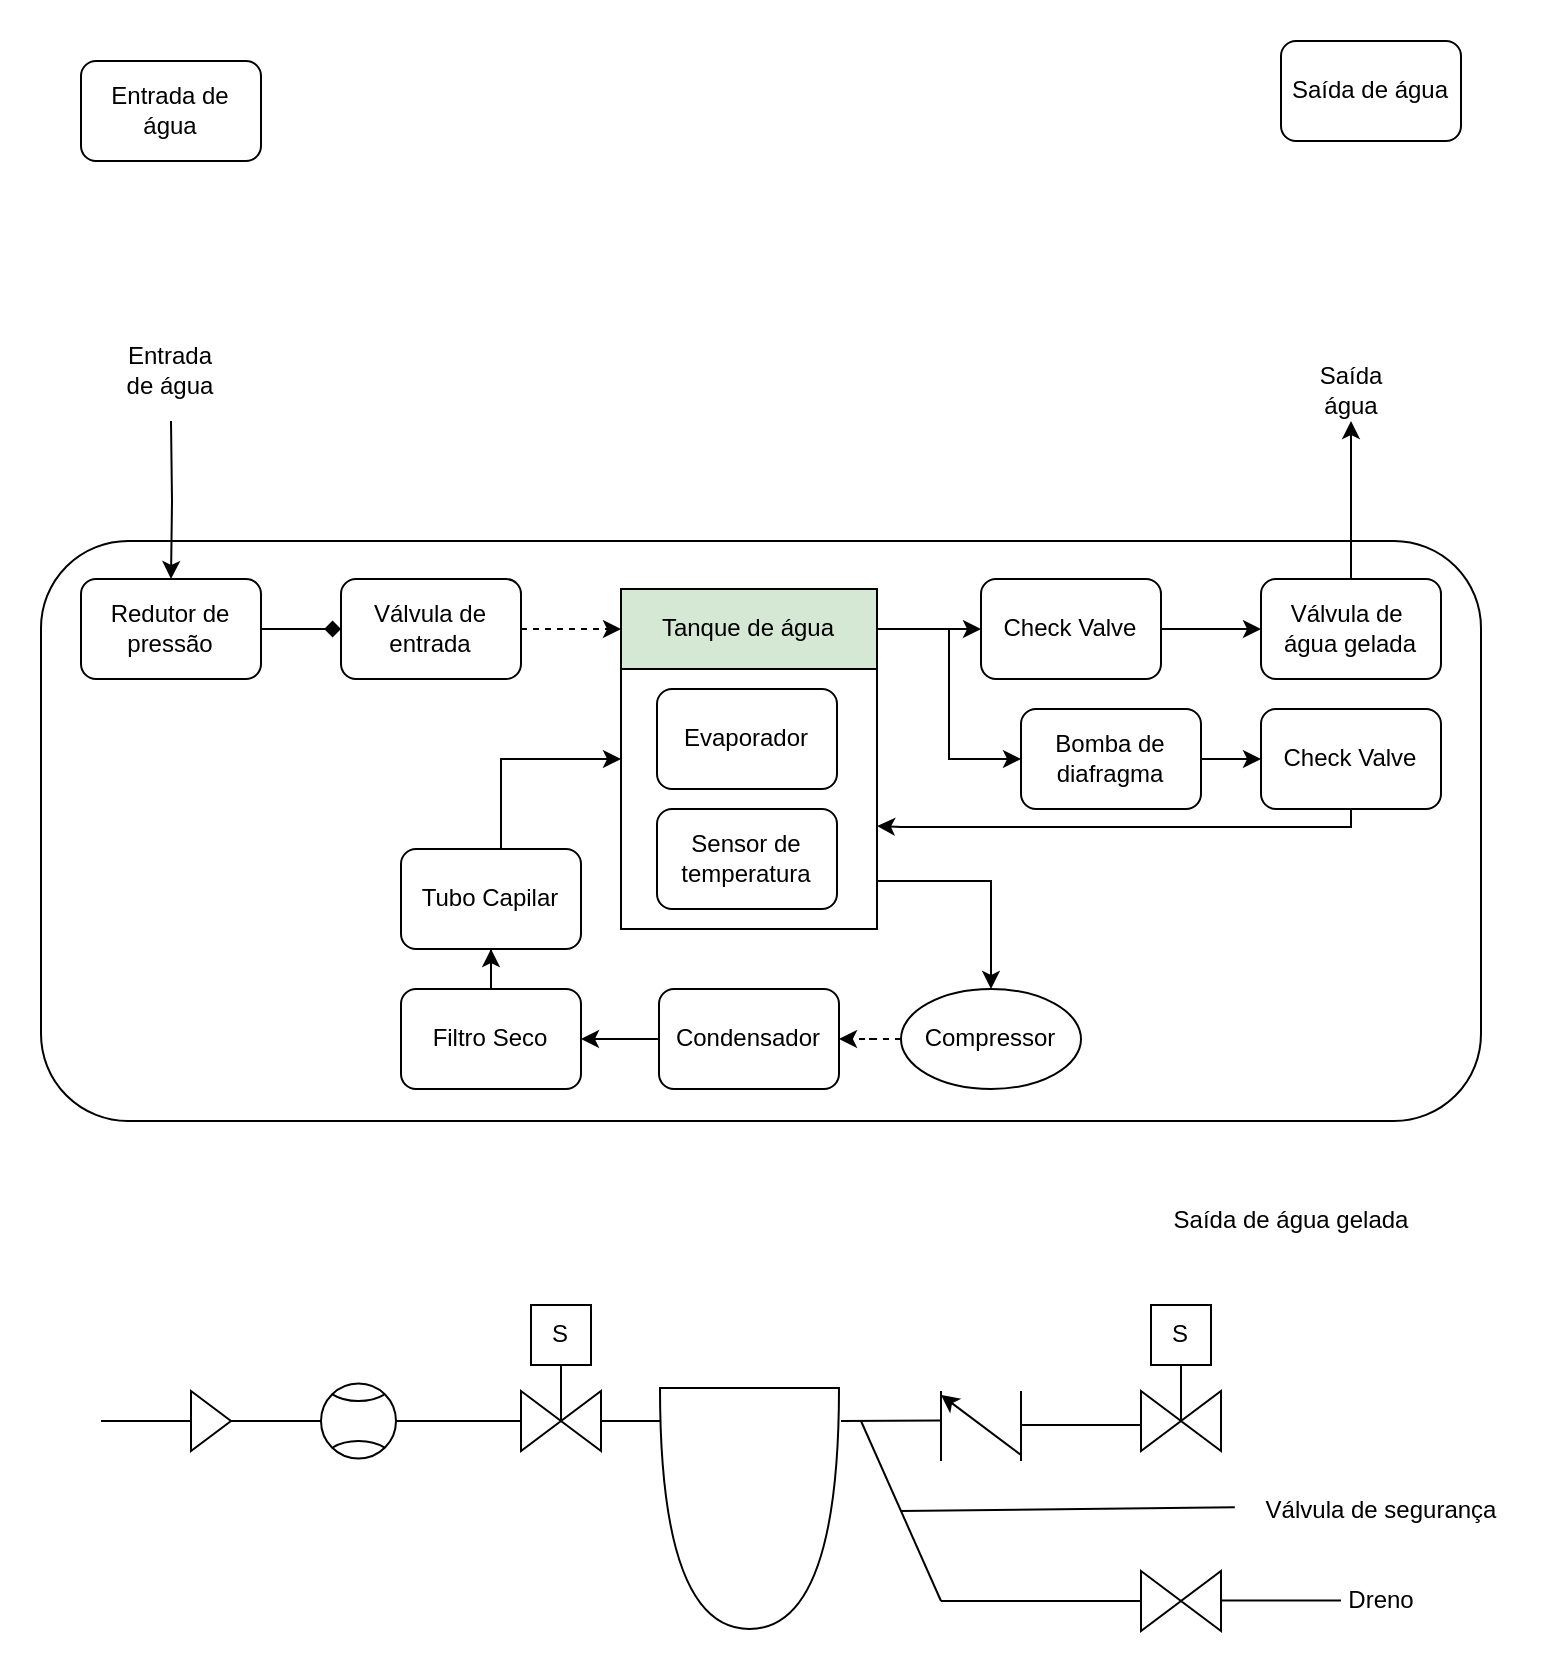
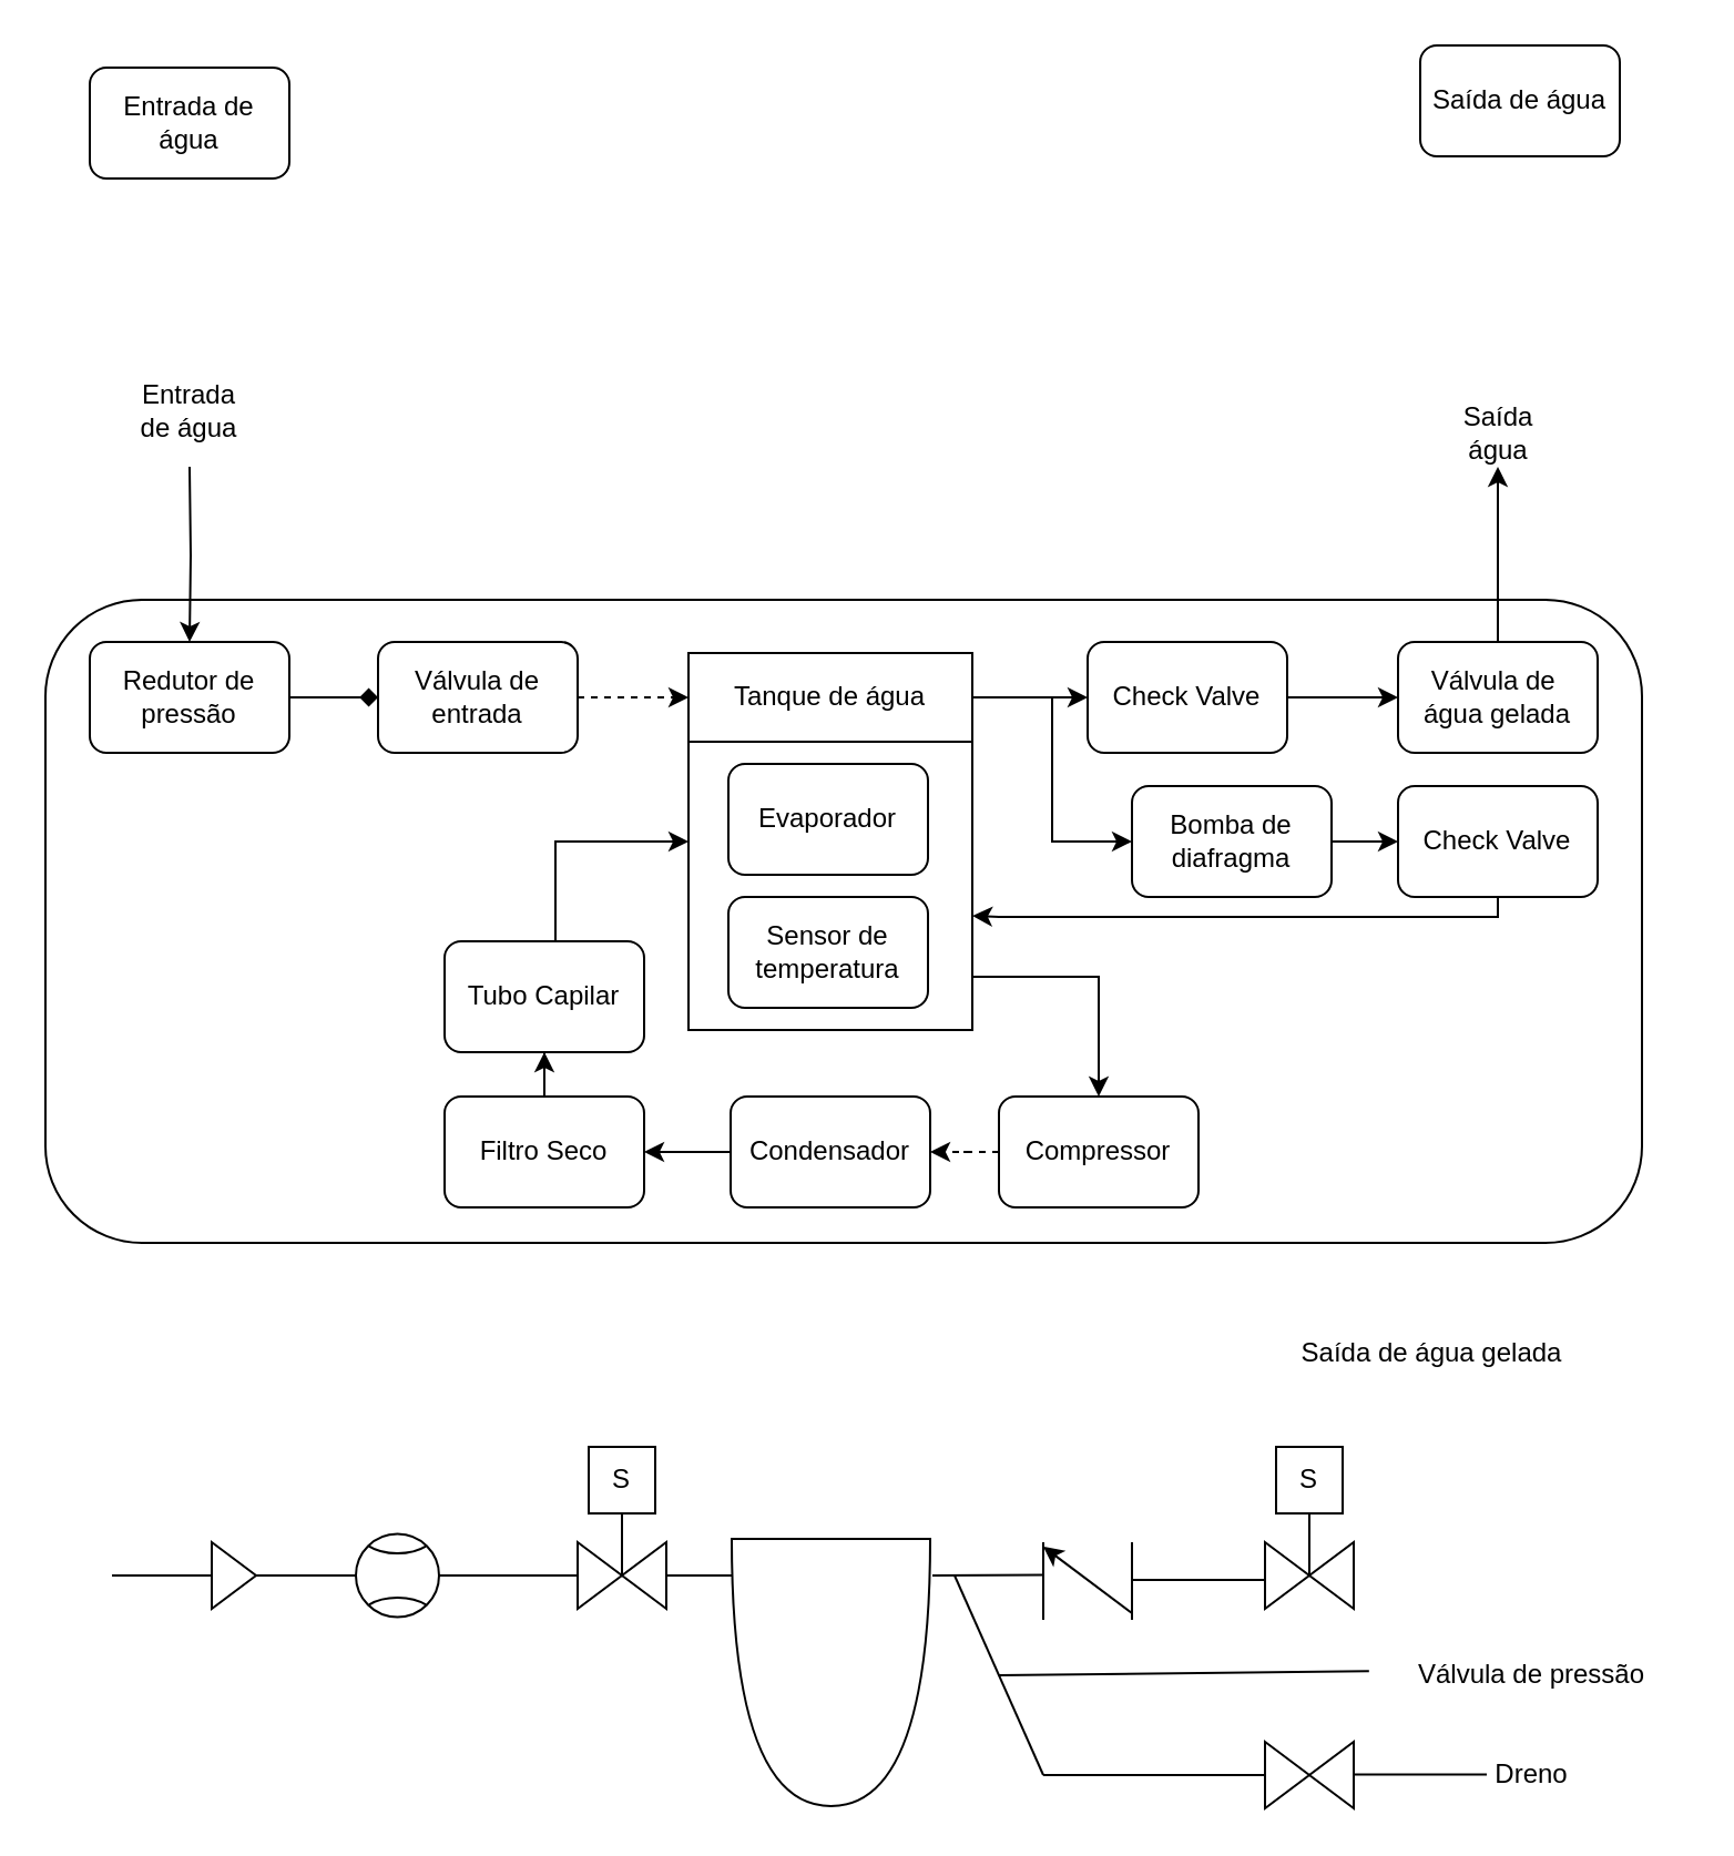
  <mxCell id="0" />
  <mxCell id="1" parent="0" />
  <mxCell id="2" value="" style="rounded=1;whiteSpace=wrap;html=1;glass=0;" parent="1" vertex="1"><mxGeometry x="20" y="270" width="720" height="290" as="geometry" /></mxCell>
  <mxCell id="3" value="" style="edgeStyle=orthogonalEdgeStyle;rounded=0;orthogonalLoop=1;jettySize=auto;html=1;" parent="1" target="20" edge="1"><mxGeometry relative="1" as="geometry"><mxPoint x="85" y="210" as="sourcePoint" /></mxGeometry></mxCell>
  <mxCell id="4" value="" style="edgeStyle=orthogonalEdgeStyle;rounded=0;orthogonalLoop=1;jettySize=auto;html=1;dashed=1;" parent="1" source="5" target="7" edge="1"><mxGeometry relative="1" as="geometry" /></mxCell>
- <mxCell id="5" value="Compressor" style="ellipse;whiteSpace=wrap;html=1;" parent="1" vertex="1"><mxGeometry x="450" y="494" width="90" height="50" as="geometry" /></mxCell>
+ <mxCell id="5" value="Compressor" style="rounded=1;whiteSpace=wrap;html=1;" parent="1" vertex="1"><mxGeometry x="450" y="494" width="90" height="50" as="geometry" /></mxCell>
  <mxCell id="6" value="" style="edgeStyle=orthogonalEdgeStyle;rounded=0;orthogonalLoop=1;jettySize=auto;html=1;" parent="1" source="7" target="9" edge="1"><mxGeometry relative="1" as="geometry" /></mxCell>
  <mxCell id="7" value="Condensador" style="rounded=1;whiteSpace=wrap;html=1;" parent="1" vertex="1"><mxGeometry x="329" y="494" width="90" height="50" as="geometry" /></mxCell>
  <mxCell id="8" value="" style="edgeStyle=orthogonalEdgeStyle;rounded=0;orthogonalLoop=1;jettySize=auto;html=1;" parent="1" source="9" target="11" edge="1"><mxGeometry relative="1" as="geometry" /></mxCell>
  <mxCell id="9" value="Filtro Seco" style="rounded=1;whiteSpace=wrap;html=1;" parent="1" vertex="1"><mxGeometry x="200" y="494" width="90" height="50" as="geometry" /></mxCell>
  <mxCell id="10" style="edgeStyle=orthogonalEdgeStyle;rounded=0;orthogonalLoop=1;jettySize=auto;html=1;entryX=0;entryY=0.5;entryDx=0;entryDy=0;" parent="1" source="11" target="15" edge="1"><mxGeometry relative="1" as="geometry"><Array as="points"><mxPoint x="250" y="379" /></Array></mxGeometry></mxCell>
  <mxCell id="11" value="Tubo Capilar" style="rounded=1;whiteSpace=wrap;html=1;" parent="1" vertex="1"><mxGeometry x="200" y="424" width="90" height="50" as="geometry" /></mxCell>
  <mxCell id="12" style="edgeStyle=orthogonalEdgeStyle;rounded=0;orthogonalLoop=1;jettySize=auto;html=1;entryX=1;entryY=0.75;entryDx=0;entryDy=0;exitX=0.5;exitY=1;exitDx=0;exitDy=0;" parent="1" source="13" edge="1"><mxGeometry relative="1" as="geometry"><mxPoint x="438" y="412.5" as="targetPoint" /><mxPoint x="675" y="400" as="sourcePoint" /><Array as="points"><mxPoint x="675" y="413" /><mxPoint x="450" y="413" /></Array></mxGeometry></mxCell>
  <mxCell id="13" value="Check Valve" style="rounded=1;whiteSpace=wrap;html=1;" parent="1" vertex="1"><mxGeometry x="630" y="354" width="90" height="50" as="geometry" /></mxCell>
  <mxCell id="14" value="" style="group" parent="1" vertex="1" connectable="0"><mxGeometry x="310" y="294" width="128" height="170" as="geometry" /></mxCell>
  <mxCell id="15" value="&lt;p&gt;&lt;/p&gt;&lt;p style=&quot;padding-right: 0px; margin-top: 12px;&quot;&gt;&lt;br&gt;&lt;/p&gt;&lt;p&gt;&lt;/p&gt;" style="rounded=0;whiteSpace=wrap;html=1;fillStyle=auto;gradientColor=none;fillColor=default;glass=0;" parent="14" vertex="1"><mxGeometry width="128" height="170" as="geometry" /></mxCell>
  <mxCell id="16" value="Evaporador" style="rounded=1;whiteSpace=wrap;html=1;" parent="14" vertex="1"><mxGeometry x="18" y="50" width="90" height="50" as="geometry" /></mxCell>
  <mxCell id="17" value="Sensor de temperatura" style="rounded=1;whiteSpace=wrap;html=1;" parent="14" vertex="1"><mxGeometry x="18" y="110" width="90" height="50" as="geometry" /></mxCell>
- <mxCell id="18" value="Tanque de água" style="rounded=0;whiteSpace=wrap;html=1;fillColor=#d5e8d4;" parent="14" vertex="1"><mxGeometry width="128" height="40" as="geometry" /></mxCell>
+ <mxCell id="18" value="Tanque de água" style="rounded=0;whiteSpace=wrap;html=1;" parent="14" vertex="1"><mxGeometry width="128" height="40" as="geometry" /></mxCell>
  <mxCell id="19" value="" style="edgeStyle=orthogonalEdgeStyle;rounded=0;orthogonalLoop=1;jettySize=auto;html=1;endArrow=diamond;" parent="1" source="20" target="22" edge="1"><mxGeometry relative="1" as="geometry" /></mxCell>
  <mxCell id="20" value="Redutor de pressão" style="rounded=1;whiteSpace=wrap;html=1;" parent="1" vertex="1"><mxGeometry x="40" y="289" width="90" height="50" as="geometry" /></mxCell>
  <mxCell id="21" style="edgeStyle=orthogonalEdgeStyle;rounded=0;orthogonalLoop=1;jettySize=auto;html=1;entryX=0;entryY=0.5;entryDx=0;entryDy=0;dashed=1;" parent="1" source="22" target="18" edge="1"><mxGeometry relative="1" as="geometry" /></mxCell>
  <mxCell id="22" value="Válvula de entrada" style="rounded=1;whiteSpace=wrap;html=1;" parent="1" vertex="1"><mxGeometry x="170" y="289" width="90" height="50" as="geometry" /></mxCell>
  <mxCell id="23" style="edgeStyle=orthogonalEdgeStyle;rounded=0;orthogonalLoop=1;jettySize=auto;html=1;entryX=0.5;entryY=0;entryDx=0;entryDy=0;" parent="1" source="15" target="5" edge="1"><mxGeometry relative="1" as="geometry"><Array as="points"><mxPoint x="495" y="440" /></Array></mxGeometry></mxCell>
  <mxCell id="24" value="" style="edgeStyle=orthogonalEdgeStyle;rounded=0;orthogonalLoop=1;jettySize=auto;html=1;" parent="1" source="25" target="13" edge="1"><mxGeometry relative="1" as="geometry" /></mxCell>
  <mxCell id="25" value="Bomba de diafragma" style="rounded=1;whiteSpace=wrap;html=1;" parent="1" vertex="1"><mxGeometry x="510" y="354" width="90" height="50" as="geometry" /></mxCell>
  <mxCell id="26" value="" style="edgeStyle=orthogonalEdgeStyle;rounded=0;orthogonalLoop=1;jettySize=auto;html=1;" parent="1" source="27" edge="1"><mxGeometry relative="1" as="geometry"><mxPoint x="675" y="210" as="targetPoint" /></mxGeometry></mxCell>
  <mxCell id="27" value="Válvula de&amp;nbsp; água gelada" style="rounded=1;whiteSpace=wrap;html=1;" parent="1" vertex="1"><mxGeometry x="630" y="289" width="90" height="50" as="geometry" /></mxCell>
  <mxCell id="28" value="" style="edgeStyle=orthogonalEdgeStyle;rounded=0;orthogonalLoop=1;jettySize=auto;html=1;" parent="1" source="29" target="27" edge="1"><mxGeometry relative="1" as="geometry" /></mxCell>
  <mxCell id="29" value="Check Valve" style="rounded=1;whiteSpace=wrap;html=1;" parent="1" vertex="1"><mxGeometry x="490" y="289" width="90" height="50" as="geometry" /></mxCell>
  <mxCell id="30" style="edgeStyle=orthogonalEdgeStyle;rounded=0;orthogonalLoop=1;jettySize=auto;html=1;entryX=0;entryY=0.5;entryDx=0;entryDy=0;" parent="1" source="18" target="25" edge="1"><mxGeometry relative="1" as="geometry"><Array as="points" /></mxGeometry></mxCell>
  <mxCell id="31" style="edgeStyle=orthogonalEdgeStyle;rounded=0;orthogonalLoop=1;jettySize=auto;html=1;entryX=0;entryY=0.5;entryDx=0;entryDy=0;" parent="1" source="18" target="29" edge="1"><mxGeometry relative="1" as="geometry" /></mxCell>
  <mxCell id="32" value="Entrada de água" style="text;html=1;align=center;verticalAlign=middle;whiteSpace=wrap;rounded=0;" parent="1" vertex="1"><mxGeometry x="55" y="170" width="60" height="30" as="geometry" /></mxCell>
  <mxCell id="33" value="Entrada de água" style="rounded=1;whiteSpace=wrap;html=1;fillStyle=auto;strokeColor=#000000;" parent="1" vertex="1"><mxGeometry x="40" y="30" width="90" height="50" as="geometry" /></mxCell>
  <mxCell id="34" value="Saída de água" style="rounded=1;whiteSpace=wrap;html=1;" parent="1" vertex="1"><mxGeometry x="640" y="20" width="90" height="50" as="geometry" /></mxCell>
  <mxCell id="35" value="&lt;div style=&quot;&quot;&gt;&lt;span style=&quot;text-wrap: wrap; background-color: initial;&quot;&gt;Saída água&lt;/span&gt;&lt;/div&gt;" style="text;html=1;align=center;verticalAlign=middle;resizable=0;points=[];autosize=1;strokeColor=none;fillColor=none;" parent="1" vertex="1"><mxGeometry x="635" y="180" width="80" height="30" as="geometry" /></mxCell>
  <mxCell id="36" value="" style="endArrow=none;html=1;rounded=0;entryX=0;entryY=0.5;entryDx=0;entryDy=0;" edge="1" parent="1" target="37"><mxGeometry width="50" height="50" relative="1" as="geometry"><mxPoint x="50" y="710" as="sourcePoint" /><mxPoint x="120" y="710" as="targetPoint" /></mxGeometry></mxCell>
  <mxCell id="37" value="" style="triangle;whiteSpace=wrap;html=1;" vertex="1" parent="1"><mxGeometry x="95" y="695" width="20" height="30" as="geometry" /></mxCell>
  <mxCell id="38" value="" style="endArrow=none;html=1;rounded=0;exitX=1;exitY=0.5;exitDx=0;exitDy=0;" edge="1" parent="1" source="37" target="45"><mxGeometry width="50" height="50" relative="1" as="geometry"><mxPoint x="260" y="790" as="sourcePoint" /><mxPoint x="290" y="710" as="targetPoint" /></mxGeometry></mxCell>
  <mxCell id="39" value="" style="endArrow=none;html=1;rounded=0;exitX=1;exitY=0.5;exitDx=0;exitDy=0;" edge="1" parent="1" source="45"><mxGeometry width="50" height="50" relative="1" as="geometry"><mxPoint x="350" y="690" as="sourcePoint" /><mxPoint x="260" y="710" as="targetPoint" /></mxGeometry></mxCell>
  <mxCell id="40" value="S" style="rounded=0;whiteSpace=wrap;html=1;" vertex="1" parent="1"><mxGeometry x="265" y="652" width="30" height="30" as="geometry" /></mxCell>
  <mxCell id="41" style="edgeStyle=orthogonalEdgeStyle;rounded=0;orthogonalLoop=1;jettySize=auto;html=1;endArrow=none;endFill=0;entryX=0.5;entryY=1;entryDx=0;entryDy=0;exitX=1;exitY=0.5;exitDx=0;exitDy=0;" edge="1" parent="1" source="43" target="40"><mxGeometry relative="1" as="geometry"><mxPoint x="280" y="690" as="sourcePoint" /><mxPoint x="419" y="681" as="targetPoint" /><Array as="points"><mxPoint x="280" y="700" /><mxPoint x="280" y="700" /></Array></mxGeometry></mxCell>
  <mxCell id="42" value="" style="triangle;whiteSpace=wrap;html=1;" vertex="1" parent="1"><mxGeometry x="260" y="695" width="20" height="30" as="geometry" /></mxCell>
  <mxCell id="43" value="" style="triangle;whiteSpace=wrap;html=1;rotation=-180;" vertex="1" parent="1"><mxGeometry x="280" y="695" width="20" height="30" as="geometry" /></mxCell>
  <mxCell id="44" value="" style="group" vertex="1" connectable="0" parent="1"><mxGeometry x="160" y="680" width="37.5" height="60" as="geometry" /></mxCell>
  <mxCell id="45" value="" style="ellipse;whiteSpace=wrap;html=1;aspect=fixed;" vertex="1" parent="44"><mxGeometry y="11.25" width="37.5" height="37.5" as="geometry" /></mxCell>
  <mxCell id="46" value="" style="verticalLabelPosition=bottom;verticalAlign=top;html=1;shape=mxgraph.basic.arc;startAngle=0.369;endAngle=0.634;rotation=-180;" vertex="1" parent="44"><mxGeometry x="1.25" y="40" width="35" height="20" as="geometry" /></mxCell>
  <mxCell id="47" value="" style="verticalLabelPosition=bottom;verticalAlign=top;html=1;shape=mxgraph.basic.arc;startAngle=0.369;endAngle=0.634;rotation=0;" vertex="1" parent="44"><mxGeometry x="1.25" width="35" height="20" as="geometry" /></mxCell>
  <mxCell id="48" value="" style="endArrow=none;html=1;rounded=0;exitX=0;exitY=0.5;exitDx=0;exitDy=0;" edge="1" parent="1" source="43"><mxGeometry width="50" height="50" relative="1" as="geometry"><mxPoint x="330" y="700" as="sourcePoint" /><mxPoint x="330" y="710" as="targetPoint" /></mxGeometry></mxCell>
  <mxCell id="49" value="" style="shape=or;whiteSpace=wrap;html=1;rotation=90;" vertex="1" parent="1"><mxGeometry x="314" y="709" width="120.5" height="89.5" as="geometry" /></mxCell>
  <mxCell id="50" value="" style="endArrow=none;html=1;rounded=0;" edge="1" parent="1"><mxGeometry width="50" height="50" relative="1" as="geometry"><mxPoint x="510" y="712" as="sourcePoint" /><mxPoint x="570" y="712" as="targetPoint" /></mxGeometry></mxCell>
  <mxCell id="51" value="" style="endArrow=none;html=1;rounded=0;" edge="1" parent="1"><mxGeometry width="50" height="50" relative="1" as="geometry"><mxPoint x="430" y="710" as="sourcePoint" /><mxPoint x="470" y="800" as="targetPoint" /></mxGeometry></mxCell>
- <mxCell id="52" value="Válvula de segurança" style="text;html=1;align=center;verticalAlign=middle;resizable=0;points=[];autosize=1;strokeColor=none;fillColor=none;" vertex="1" parent="1"><mxGeometry x="620" y="740" width="140" height="30" as="geometry" /></mxCell>
+ <mxCell id="52" value="Válvula de pressão" style="text;html=1;align=center;verticalAlign=middle;resizable=0;points=[];autosize=1;strokeColor=none;fillColor=none;" vertex="1" parent="1"><mxGeometry x="620" y="740" width="140" height="30" as="geometry" /></mxCell>
  <mxCell id="53" value="S" style="rounded=0;whiteSpace=wrap;html=1;" vertex="1" parent="1"><mxGeometry x="575" y="652" width="30" height="30" as="geometry" /></mxCell>
  <mxCell id="54" style="edgeStyle=orthogonalEdgeStyle;rounded=0;orthogonalLoop=1;jettySize=auto;html=1;endArrow=none;endFill=0;entryX=0.5;entryY=1;entryDx=0;entryDy=0;exitX=1;exitY=0.5;exitDx=0;exitDy=0;" edge="1" parent="1" source="56" target="53"><mxGeometry relative="1" as="geometry"><mxPoint x="590" y="690" as="sourcePoint" /><mxPoint x="729" y="681" as="targetPoint" /><Array as="points"><mxPoint x="590" y="700" /><mxPoint x="590" y="700" /></Array></mxGeometry></mxCell>
  <mxCell id="55" value="" style="triangle;whiteSpace=wrap;html=1;" vertex="1" parent="1"><mxGeometry x="570" y="695" width="20" height="30" as="geometry" /></mxCell>
  <mxCell id="56" value="" style="triangle;whiteSpace=wrap;html=1;rotation=-180;" vertex="1" parent="1"><mxGeometry x="590" y="695" width="20" height="30" as="geometry" /></mxCell>
  <mxCell id="57" value="" style="endArrow=none;html=1;rounded=0;" edge="1" parent="1"><mxGeometry width="50" height="50" relative="1" as="geometry"><mxPoint x="510" y="730" as="sourcePoint" /><mxPoint x="510" y="695" as="targetPoint" /></mxGeometry></mxCell>
  <mxCell id="58" value="" style="endArrow=none;html=1;rounded=0;" edge="1" parent="1"><mxGeometry width="50" height="50" relative="1" as="geometry"><mxPoint x="470" y="730" as="sourcePoint" /><mxPoint x="470" y="695" as="targetPoint" /></mxGeometry></mxCell>
  <mxCell id="59" value="" style="endArrow=classic;html=1;rounded=0;" edge="1" parent="1"><mxGeometry width="50" height="50" relative="1" as="geometry"><mxPoint x="510" y="727" as="sourcePoint" /><mxPoint x="470" y="697" as="targetPoint" /></mxGeometry></mxCell>
  <mxCell id="60" value="" style="endArrow=none;html=1;rounded=0;" edge="1" parent="1"><mxGeometry width="50" height="50" relative="1" as="geometry"><mxPoint x="420" y="710" as="sourcePoint" /><mxPoint x="470" y="709.74" as="targetPoint" /></mxGeometry></mxCell>
  <mxCell id="61" value="Saída de água gelada" style="text;html=1;align=center;verticalAlign=middle;resizable=0;points=[];autosize=1;strokeColor=none;fillColor=none;" vertex="1" parent="1"><mxGeometry x="575" y="595" width="140" height="30" as="geometry" /></mxCell>
  <mxCell id="62" value="" style="endArrow=none;html=1;rounded=0;entryX=0;entryY=0.5;entryDx=0;entryDy=0;" edge="1" parent="1" target="63"><mxGeometry width="50" height="50" relative="1" as="geometry"><mxPoint x="470" y="800" as="sourcePoint" /><mxPoint x="520" y="800" as="targetPoint" /></mxGeometry></mxCell>
  <mxCell id="63" value="" style="triangle;whiteSpace=wrap;html=1;" vertex="1" parent="1"><mxGeometry x="570" y="785" width="20" height="30" as="geometry" /></mxCell>
  <mxCell id="64" value="" style="triangle;whiteSpace=wrap;html=1;rotation=-180;" vertex="1" parent="1"><mxGeometry x="590" y="785" width="20" height="30" as="geometry" /></mxCell>
  <mxCell id="65" value="Dreno" style="text;html=1;align=center;verticalAlign=middle;resizable=0;points=[];autosize=1;strokeColor=none;fillColor=none;" vertex="1" parent="1"><mxGeometry x="660" y="785" width="60" height="30" as="geometry" /></mxCell>
  <mxCell id="66" value="" style="endArrow=none;html=1;rounded=0;" edge="1" parent="1"><mxGeometry width="50" height="50" relative="1" as="geometry"><mxPoint x="610" y="799.8" as="sourcePoint" /><mxPoint x="670" y="799.8" as="targetPoint" /></mxGeometry></mxCell>
  <mxCell id="67" value="" style="endArrow=none;html=1;rounded=0;entryX=-0.022;entryY=0.437;entryDx=0;entryDy=0;entryPerimeter=0;" edge="1" parent="1" target="52"><mxGeometry width="50" height="50" relative="1" as="geometry"><mxPoint x="450" y="755" as="sourcePoint" /><mxPoint x="610" y="830" as="targetPoint" /></mxGeometry></mxCell>
